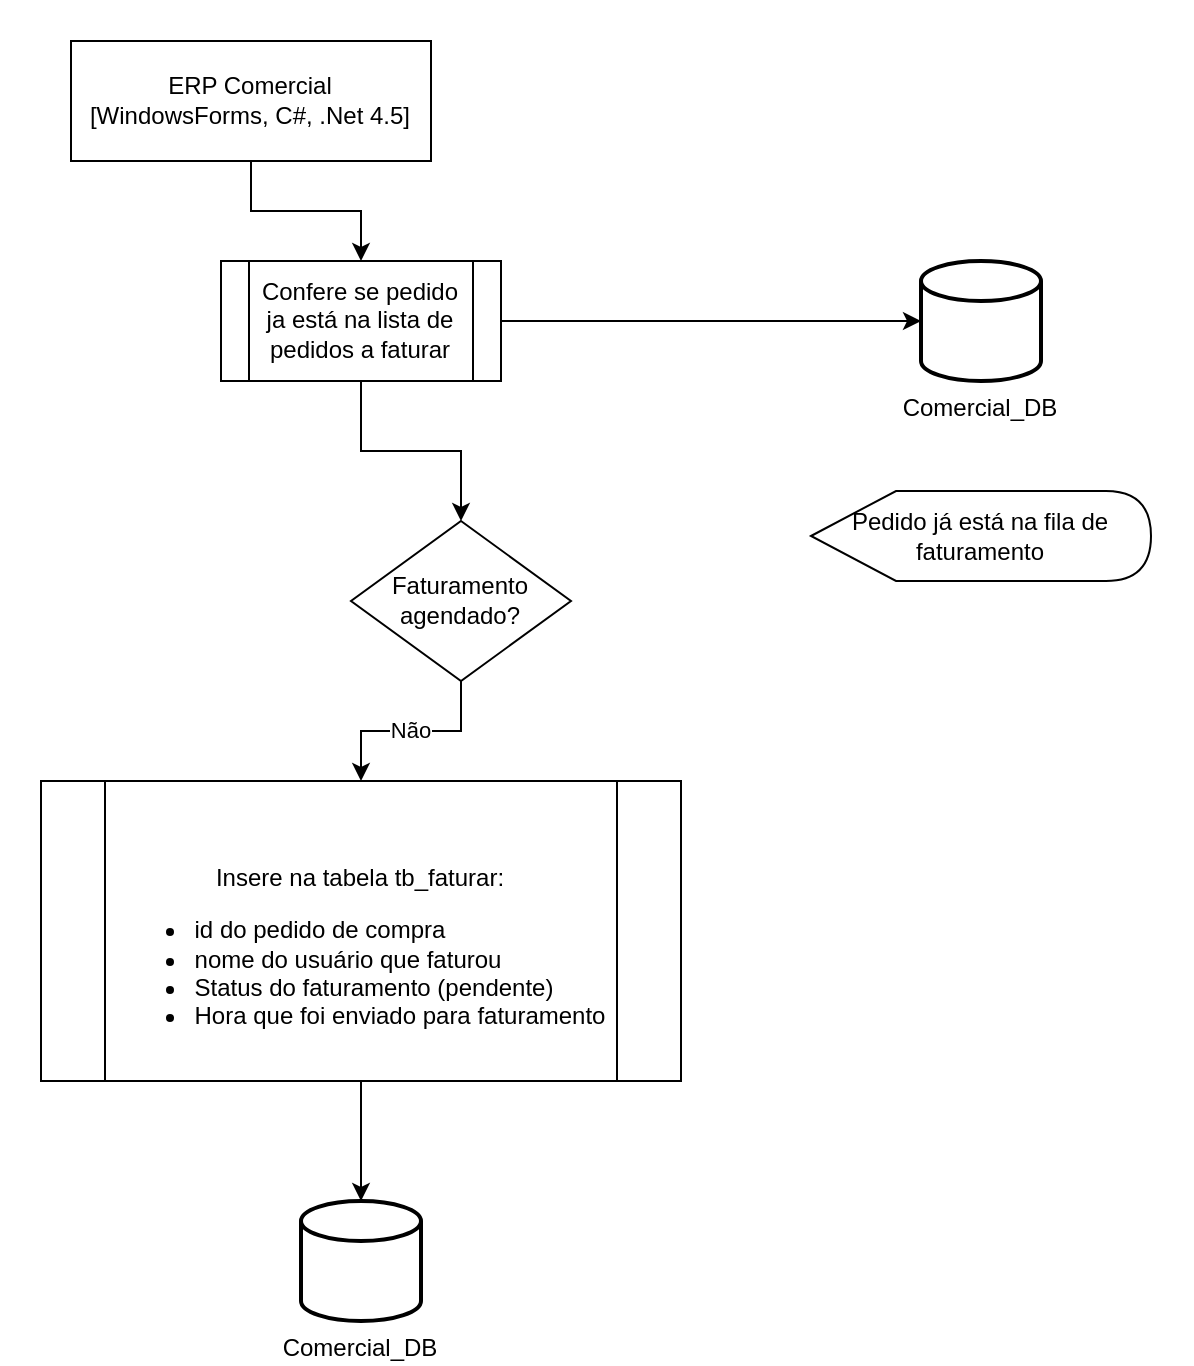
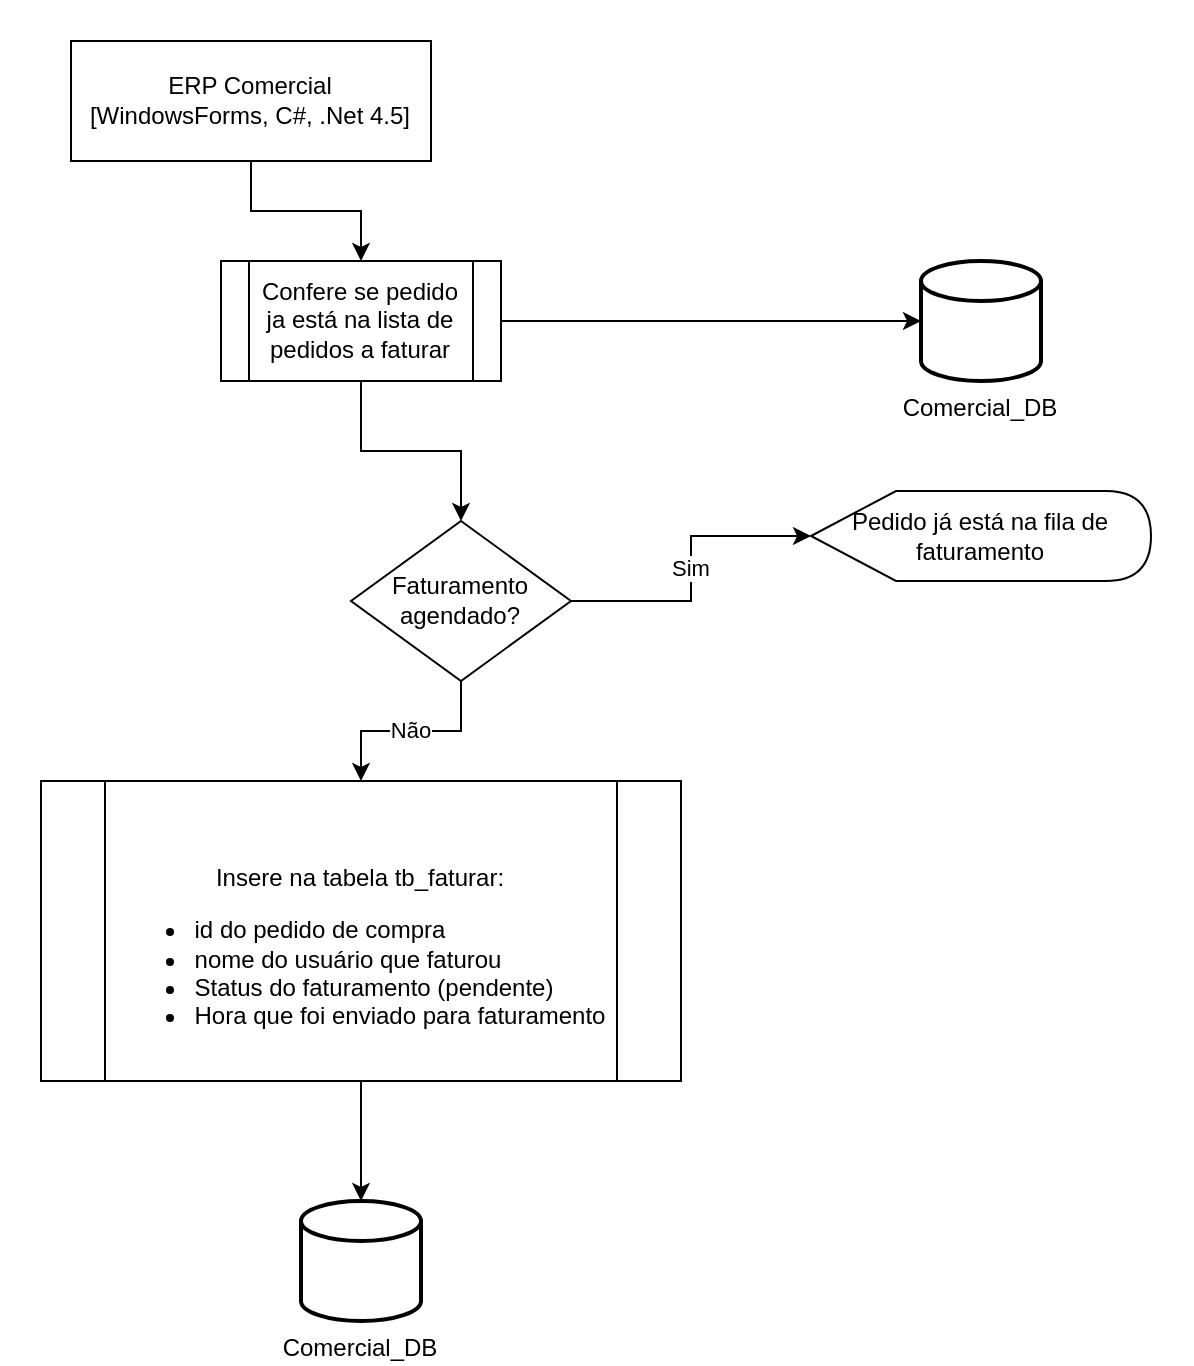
  <mxCell id="0" />
  <mxCell id="1" parent="0" />
  <mxCell id="2" value="" style="edgeStyle=orthogonalEdgeStyle;rounded=0;orthogonalLoop=1;jettySize=auto;html=1;" edge="1" parent="1" source="3" target="14"><mxGeometry relative="1" as="geometry" /></mxCell>
  <mxCell id="3" value="&lt;br&gt;&lt;br&gt;Insere na tabela tb_faturar: &lt;br&gt;&lt;ul&gt;&lt;li style=&quot;text-align: left;&quot;&gt;id do pedido de compra &lt;/li&gt;&lt;li style=&quot;text-align: left;&quot;&gt;nome do usuário que faturou&lt;/li&gt;&lt;li style=&quot;text-align: left;&quot;&gt;Status do faturamento (pendente)&lt;/li&gt;&lt;li style=&quot;text-align: left;&quot;&gt;Hora que foi enviado para faturamento&lt;/li&gt;&lt;/ul&gt;" style="shape=process;whiteSpace=wrap;html=1;backgroundOutline=1;" parent="1" vertex="1"><mxGeometry x="20" y="390" width="320" height="150" as="geometry" /></mxCell>
  <mxCell id="4" value="Comercial_DB" style="strokeWidth=2;html=1;shape=mxgraph.flowchart.database;whiteSpace=wrap;labelPosition=center;verticalLabelPosition=bottom;align=center;verticalAlign=top;" parent="1" vertex="1"><mxGeometry x="460" y="130" width="60" height="60" as="geometry" /></mxCell>
  <mxCell id="5" value="" style="edgeStyle=orthogonalEdgeStyle;rounded=0;orthogonalLoop=1;jettySize=auto;html=1;" edge="1" parent="1" source="6" target="9"><mxGeometry relative="1" as="geometry" /></mxCell>
  <mxCell id="6" value="&lt;span style=&quot;&quot;&gt;ERP Comercial&lt;/span&gt;&lt;br style=&quot;&quot;&gt;&lt;span style=&quot;&quot;&gt;[WindowsForms, C#, .Net 4.5]&lt;/span&gt;" style="rounded=0;whiteSpace=wrap;html=1;" vertex="1" parent="1"><mxGeometry x="35" y="20" width="180" height="60" as="geometry" /></mxCell>
  <mxCell id="7" style="edgeStyle=orthogonalEdgeStyle;rounded=0;orthogonalLoop=1;jettySize=auto;html=1;" edge="1" parent="1" source="9" target="4"><mxGeometry relative="1" as="geometry" /></mxCell>
  <mxCell id="8" value="" style="edgeStyle=orthogonalEdgeStyle;rounded=0;orthogonalLoop=1;jettySize=auto;html=1;" edge="1" parent="1" source="9" target="12"><mxGeometry relative="1" as="geometry" /></mxCell>
  <mxCell id="9" value="Confere se pedido ja está na lista de pedidos a faturar" style="shape=process;whiteSpace=wrap;html=1;backgroundOutline=1;" vertex="1" parent="1"><mxGeometry x="110" y="130" width="140" height="60" as="geometry" /></mxCell>
  <mxCell id="10" value="Não" style="edgeStyle=orthogonalEdgeStyle;rounded=0;orthogonalLoop=1;jettySize=auto;html=1;" edge="1" parent="1" source="12" target="3"><mxGeometry relative="1" as="geometry" /></mxCell>
+ <mxCell id="11" value="Sim" style="edgeStyle=orthogonalEdgeStyle;rounded=0;orthogonalLoop=1;jettySize=auto;html=1;entryX=0;entryY=0.5;entryDx=0;entryDy=0;entryPerimeter=0;" edge="1" parent="1" source="12" target="13"><mxGeometry relative="1" as="geometry"><mxPoint x="310" y="280" as="targetPoint" /></mxGeometry></mxCell>
  <mxCell id="12" value="Faturamento agendado?" style="rhombus;whiteSpace=wrap;html=1;" vertex="1" parent="1"><mxGeometry x="175" y="260" width="110" height="80" as="geometry" /></mxCell>
  <mxCell id="13" value="Pedido já está na fila de faturamento" style="shape=display;whiteSpace=wrap;html=1;" vertex="1" parent="1"><mxGeometry x="405" y="245" width="170" height="45" as="geometry" /></mxCell>
  <mxCell id="14" value="Comercial_DB" style="strokeWidth=2;html=1;shape=mxgraph.flowchart.database;whiteSpace=wrap;labelPosition=center;verticalLabelPosition=bottom;align=center;verticalAlign=top;" vertex="1" parent="1"><mxGeometry x="150" y="600" width="60" height="60" as="geometry" /></mxCell>
